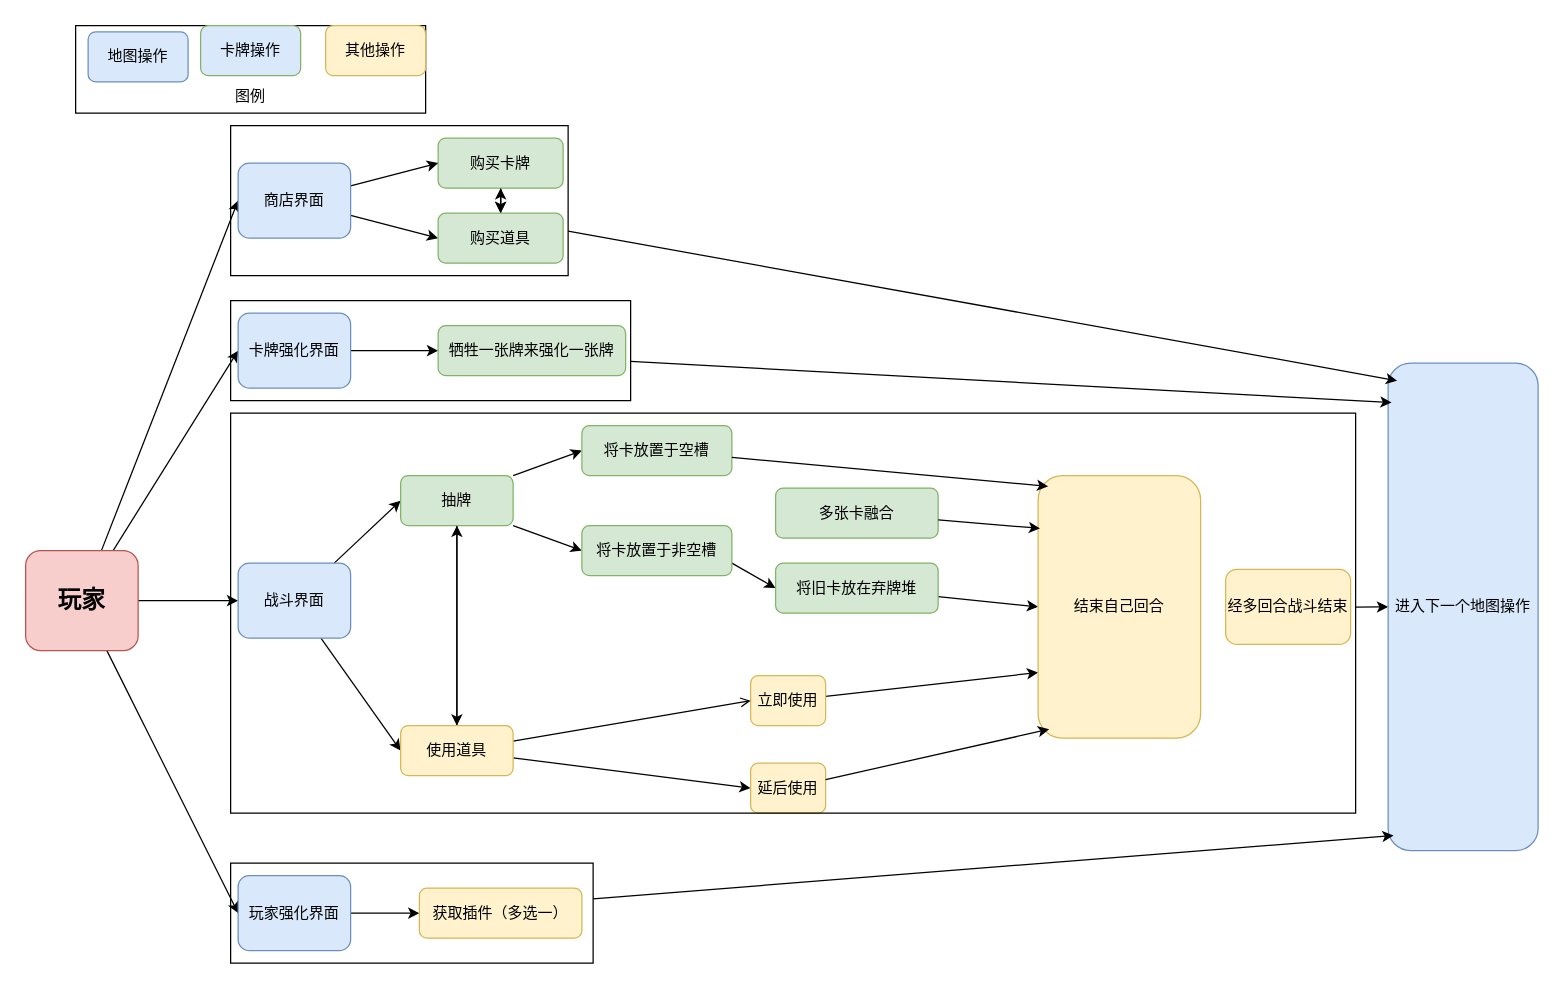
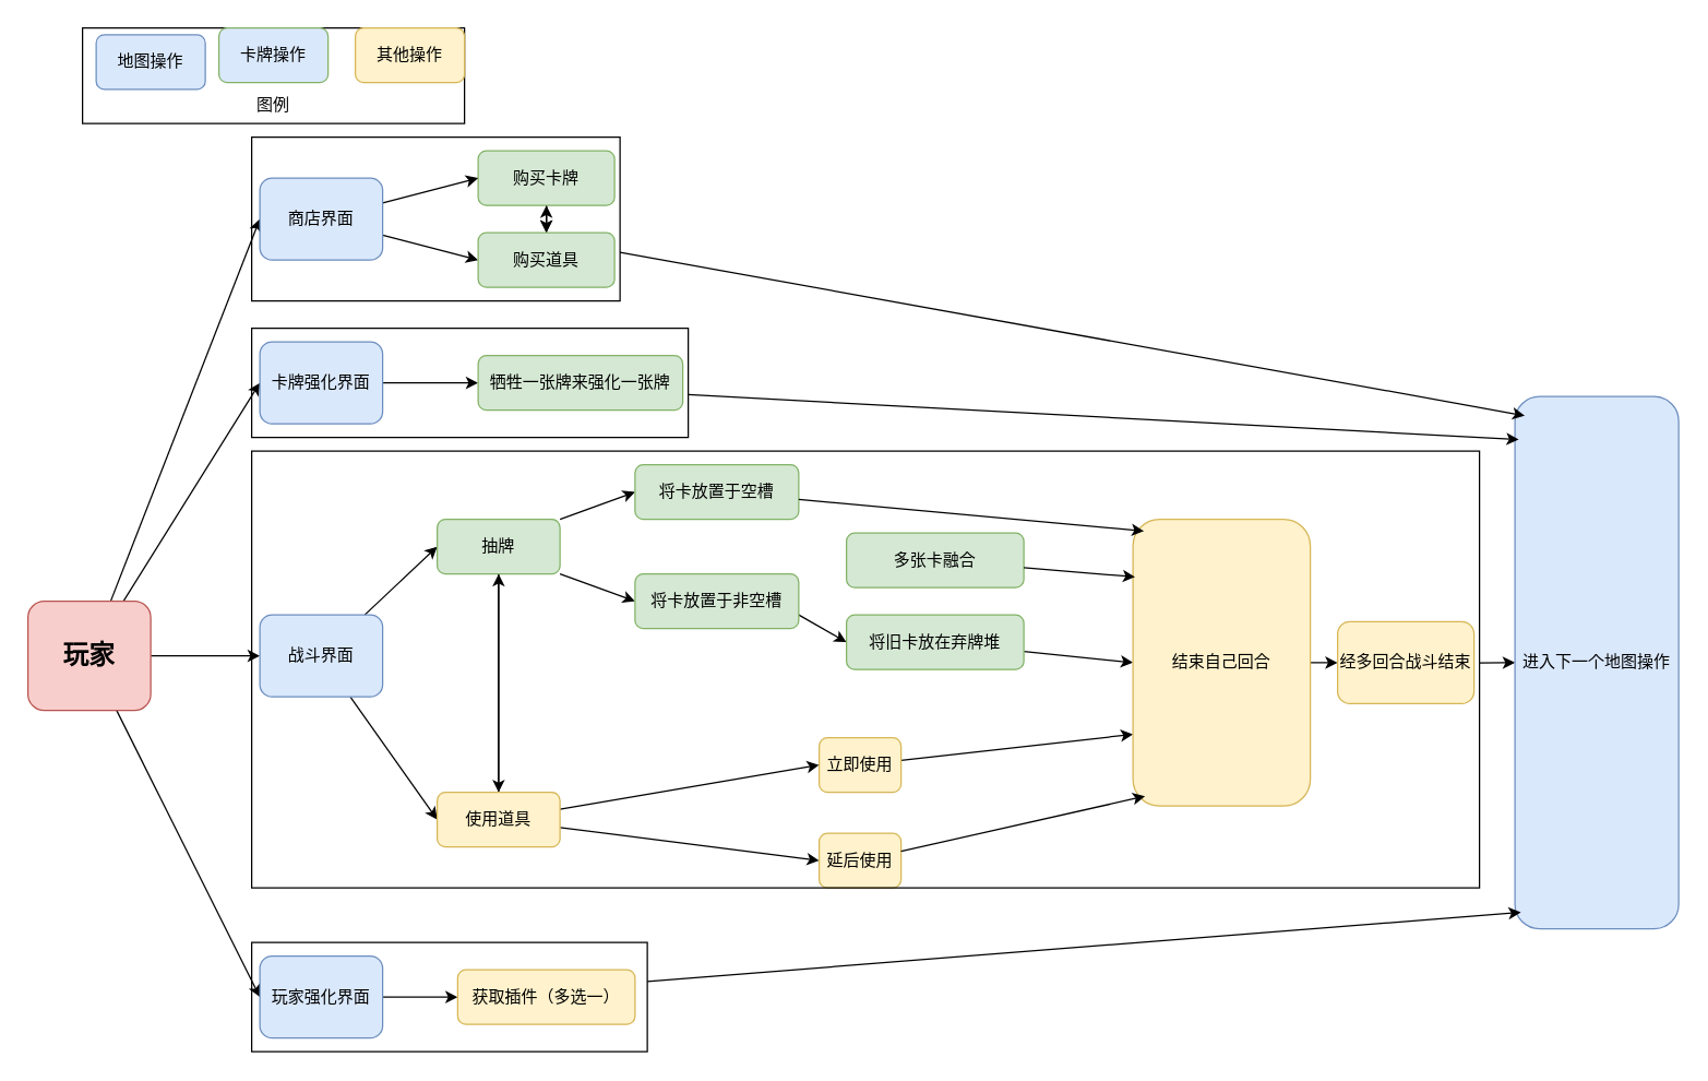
  <mxCell id="0" />
  <mxCell id="1" parent="0" />
  <mxCell id="2" style="edgeStyle=none;rounded=0;orthogonalLoop=1;jettySize=auto;html=1;entryX=0;entryY=0.5;entryDx=0;entryDy=0;" edge="1" parent="1" source="6" target="24"><mxGeometry relative="1" as="geometry" /></mxCell>
  <mxCell id="3" style="edgeStyle=none;rounded=0;orthogonalLoop=1;jettySize=auto;html=1;entryX=0;entryY=0.5;entryDx=0;entryDy=0;" edge="1" parent="1" source="6" target="18"><mxGeometry relative="1" as="geometry" /></mxCell>
  <mxCell id="4" style="edgeStyle=none;rounded=0;orthogonalLoop=1;jettySize=auto;html=1;entryX=0;entryY=0.5;entryDx=0;entryDy=0;" edge="1" parent="1" source="6" target="14"><mxGeometry relative="1" as="geometry" /></mxCell>
  <mxCell id="5" style="edgeStyle=none;rounded=0;orthogonalLoop=1;jettySize=auto;html=1;entryX=0;entryY=0.5;entryDx=0;entryDy=0;" edge="1" parent="1" source="6" target="16"><mxGeometry relative="1" as="geometry" /></mxCell>
  <mxCell id="6" value="&lt;b style=&quot;font-size: 19px;&quot;&gt;玩家&lt;/b&gt;" style="rounded=1;whiteSpace=wrap;html=1;fillColor=#f8cecc;strokeColor=#b85450;" vertex="1" parent="1"><mxGeometry x="20" y="440" width="90" height="80" as="geometry" /></mxCell>
  <mxCell id="7" value="&lt;div&gt;&lt;br&gt;&lt;/div&gt;&lt;div&gt;&lt;br&gt;&lt;/div&gt;&lt;div&gt;&lt;br&gt;&lt;/div&gt;&lt;div&gt;图例&lt;/div&gt;" style="rounded=0;whiteSpace=wrap;html=1;" vertex="1" parent="1"><mxGeometry width="280" height="70" as="geometry" x="60" y="20" /></mxCell>
  <mxCell id="8" value="地图操作" style="rounded=1;whiteSpace=wrap;html=1;fillColor=#dae8fc;strokeColor=#6c8ebf;" vertex="1" parent="1"><mxGeometry x="70" y="25" width="80" height="40" as="geometry" /></mxCell>
  <mxCell id="9" value="卡牌操作" style="rounded=1;whiteSpace=wrap;html=1;fillColor=#dae8fc;strokeColor=#82b366;" vertex="1" parent="1"><mxGeometry x="160" width="80" height="40" as="geometry" y="20" /></mxCell>
  <mxCell id="10" value="其他操作" style="rounded=1;whiteSpace=wrap;html=1;fillColor=#fff2cc;strokeColor=#d6b656;" vertex="1" parent="1"><mxGeometry x="260" width="80" height="40" as="geometry" y="20" /></mxCell>
  <mxCell id="11" style="edgeStyle=orthogonalEdgeStyle;rounded=0;orthogonalLoop=1;jettySize=auto;html=1;exitX=0.5;exitY=1;exitDx=0;exitDy=0;" edge="1" parent="1" source="7" target="7"><mxGeometry relative="1" as="geometry" /></mxCell>
  <mxCell id="12" style="edgeStyle=none;rounded=0;orthogonalLoop=1;jettySize=auto;html=1;entryX=0;entryY=0.5;entryDx=0;entryDy=0;" edge="1" parent="1" source="14" target="32"><mxGeometry relative="1" as="geometry" /></mxCell>
  <mxCell id="13" style="edgeStyle=none;rounded=0;orthogonalLoop=1;jettySize=auto;html=1;entryX=0;entryY=0.5;entryDx=0;entryDy=0;" edge="1" parent="1" source="14" target="38"><mxGeometry relative="1" as="geometry" /></mxCell>
  <mxCell id="14" value="战斗界面" style="rounded=1;whiteSpace=wrap;html=1;fillColor=#dae8fc;strokeColor=#6c8ebf;" vertex="1" parent="1"><mxGeometry x="190" y="450" width="90" height="60" as="geometry" /></mxCell>
  <mxCell id="15" style="edgeStyle=none;rounded=0;orthogonalLoop=1;jettySize=auto;html=1;" edge="1" parent="1" source="16" target="28"><mxGeometry relative="1" as="geometry" /></mxCell>
  <mxCell id="16" value="玩家强化界面" style="rounded=1;whiteSpace=wrap;html=1;fillColor=#dae8fc;strokeColor=#6c8ebf;" vertex="1" parent="1"><mxGeometry x="190" y="700" width="90" height="60" as="geometry" /></mxCell>
  <mxCell id="17" style="edgeStyle=none;rounded=0;orthogonalLoop=1;jettySize=auto;html=1;" edge="1" parent="1" source="18" target="27"><mxGeometry relative="1" as="geometry" /></mxCell>
  <mxCell id="18" value="卡牌强化界面" style="rounded=1;whiteSpace=wrap;html=1;fillColor=#dae8fc;strokeColor=#6c8ebf;" vertex="1" parent="1"><mxGeometry x="190" y="250" width="90" height="60" as="geometry" /></mxCell>
  <mxCell id="19" style="edgeStyle=none;rounded=0;orthogonalLoop=1;jettySize=auto;html=1;entryX=0.5;entryY=0;entryDx=0;entryDy=0;" edge="1" parent="1" source="21" target="26"><mxGeometry relative="1" as="geometry" /></mxCell>
  <mxCell id="20" style="edgeStyle=none;rounded=0;orthogonalLoop=1;jettySize=auto;html=1;entryX=0.5;entryY=0;entryDx=0;entryDy=0;" edge="1" parent="1" source="21" target="26"><mxGeometry relative="1" as="geometry" /></mxCell>
  <mxCell id="21" value="购买卡牌" style="rounded=1;whiteSpace=wrap;html=1;fillColor=#d5e8d4;strokeColor=#82b366;" vertex="1" parent="1"><mxGeometry x="350" y="110" width="100" height="40" as="geometry" /></mxCell>
  <mxCell id="22" style="edgeStyle=none;rounded=0;orthogonalLoop=1;jettySize=auto;html=1;entryX=0;entryY=0.5;entryDx=0;entryDy=0;" edge="1" parent="1" source="24" target="21"><mxGeometry relative="1" as="geometry" /></mxCell>
  <mxCell id="23" style="edgeStyle=none;rounded=0;orthogonalLoop=1;jettySize=auto;html=1;entryX=0;entryY=0.5;entryDx=0;entryDy=0;" edge="1" parent="1" source="24" target="26"><mxGeometry relative="1" as="geometry" /></mxCell>
  <mxCell id="24" value="商店界面" style="rounded=1;whiteSpace=wrap;html=1;fillColor=#dae8fc;strokeColor=#6c8ebf;" vertex="1" parent="1"><mxGeometry x="190" y="130" width="90" height="60" as="geometry" /></mxCell>
  <mxCell id="25" style="edgeStyle=none;rounded=0;orthogonalLoop=1;jettySize=auto;html=1;" edge="1" parent="1" source="26"><mxGeometry relative="1" as="geometry"><mxPoint x="400" y="150" as="targetPoint" /></mxGeometry></mxCell>
  <mxCell id="26" value="购买道具" style="rounded=1;whiteSpace=wrap;html=1;fillColor=#d5e8d4;strokeColor=#82b366;" vertex="1" parent="1"><mxGeometry x="350" y="170" width="100" height="40" as="geometry" /></mxCell>
  <mxCell id="27" value="牺牲一张牌来强化一张牌" style="rounded=1;whiteSpace=wrap;html=1;fillColor=#d5e8d4;strokeColor=#82b366;" vertex="1" parent="1"><mxGeometry x="350" y="260" width="150" height="40" as="geometry" /></mxCell>
  <mxCell id="28" value="获取插件（多选一）" style="rounded=1;whiteSpace=wrap;html=1;fillColor=#fff2cc;strokeColor=#d6b656;" vertex="1" parent="1"><mxGeometry x="335" y="710" width="130" height="40" as="geometry" /></mxCell>
  <mxCell id="29" style="edgeStyle=none;rounded=0;orthogonalLoop=1;jettySize=auto;html=1;" edge="1" parent="1" source="32" target="38"><mxGeometry relative="1" as="geometry" /></mxCell>
  <mxCell id="30" style="edgeStyle=none;rounded=0;orthogonalLoop=1;jettySize=auto;html=1;entryX=0;entryY=0.5;entryDx=0;entryDy=0;exitX=1;exitY=0;exitDx=0;exitDy=0;" edge="1" parent="1" source="32" target="39"><mxGeometry relative="1" as="geometry" /></mxCell>
  <mxCell id="31" style="edgeStyle=none;rounded=0;orthogonalLoop=1;jettySize=auto;html=1;entryX=0;entryY=0.5;entryDx=0;entryDy=0;exitX=1;exitY=1;exitDx=0;exitDy=0;" edge="1" parent="1" source="32" target="41"><mxGeometry relative="1" as="geometry" /></mxCell>
  <mxCell id="32" value="抽牌" style="rounded=1;whiteSpace=wrap;html=1;fillColor=#d5e8d4;strokeColor=#82b366;" vertex="1" parent="1"><mxGeometry x="320" y="380" width="90" height="40" as="geometry" /></mxCell>
  <mxCell id="33" style="edgeStyle=none;rounded=0;orthogonalLoop=1;jettySize=auto;html=1;entryX=0;entryY=0.75;entryDx=0;entryDy=0;" edge="1" parent="1" source="34" target="47"><mxGeometry relative="1" as="geometry" /></mxCell>
  <mxCell id="34" value="立即使用" style="rounded=1;whiteSpace=wrap;html=1;fillColor=#fff2cc;strokeColor=#d6b656;" vertex="1" parent="1"><mxGeometry x="600" y="540" width="60" height="40" as="geometry" /></mxCell>
  <mxCell id="35" style="edgeStyle=none;rounded=0;orthogonalLoop=1;jettySize=auto;html=1;entryX=0.5;entryY=1;entryDx=0;entryDy=0;" edge="1" parent="1" source="38" target="32"><mxGeometry relative="1" as="geometry" /></mxCell>
- <mxCell id="36" style="edgeStyle=none;rounded=0;orthogonalLoop=1;jettySize=auto;html=1;entryX=0;entryY=0.5;entryDx=0;entryDy=0;endArrow=open;" edge="1" parent="1" source="38" target="34"><mxGeometry relative="1" as="geometry" /></mxCell>
+ <mxCell id="36" style="edgeStyle=none;rounded=0;orthogonalLoop=1;jettySize=auto;html=1;entryX=0;entryY=0.5;entryDx=0;entryDy=0;" edge="1" parent="1" source="38" target="34"><mxGeometry relative="1" as="geometry" /></mxCell>
  <mxCell id="37" style="edgeStyle=none;rounded=0;orthogonalLoop=1;jettySize=auto;html=1;entryX=0;entryY=0.5;entryDx=0;entryDy=0;" edge="1" parent="1" source="38" target="45"><mxGeometry relative="1" as="geometry" /></mxCell>
  <mxCell id="38" value="使用道具" style="rounded=1;whiteSpace=wrap;html=1;fillColor=#fff2cc;strokeColor=#d6b656;" vertex="1" parent="1"><mxGeometry x="320" y="580" width="90" height="40" as="geometry" /></mxCell>
  <mxCell id="39" value="将卡放置于空槽" style="rounded=1;whiteSpace=wrap;html=1;fillColor=#d5e8d4;strokeColor=#82b366;" vertex="1" parent="1"><mxGeometry x="465" y="340" width="120" height="40" as="geometry" /></mxCell>
  <mxCell id="40" style="edgeStyle=none;rounded=0;orthogonalLoop=1;jettySize=auto;html=1;entryX=0;entryY=0.5;entryDx=0;entryDy=0;exitX=1;exitY=0.75;exitDx=0;exitDy=0;" edge="1" parent="1" source="41" target="44"><mxGeometry relative="1" as="geometry"><mxPoint x="590" y="450" as="sourcePoint" /></mxGeometry></mxCell>
  <mxCell id="41" value="将卡放置于非空槽" style="rounded=1;whiteSpace=wrap;html=1;fillColor=#d5e8d4;strokeColor=#82b366;" vertex="1" parent="1"><mxGeometry x="465" y="420" width="120" height="40" as="geometry" /></mxCell>
  <mxCell id="42" value="多张卡融合" style="rounded=1;whiteSpace=wrap;html=1;fillColor=#d5e8d4;strokeColor=#82b366;" vertex="1" parent="1"><mxGeometry x="620" y="390" width="130" height="40" as="geometry" /></mxCell>
  <mxCell id="43" style="edgeStyle=none;rounded=0;orthogonalLoop=1;jettySize=auto;html=1;entryX=0;entryY=0.5;entryDx=0;entryDy=0;" edge="1" parent="1" source="44" target="47"><mxGeometry relative="1" as="geometry" /></mxCell>
  <mxCell id="44" value="将旧卡放在弃牌堆" style="rounded=1;whiteSpace=wrap;html=1;fillColor=#d5e8d4;strokeColor=#82b366;" vertex="1" parent="1"><mxGeometry x="620" y="450" width="130" height="40" as="geometry" /></mxCell>
  <mxCell id="45" value="延后使用" style="rounded=1;whiteSpace=wrap;html=1;fillColor=#fff2cc;strokeColor=#d6b656;" vertex="1" parent="1"><mxGeometry x="600" y="610" width="60" height="40" as="geometry" /></mxCell>
+ <mxCell id="46" style="edgeStyle=none;rounded=0;orthogonalLoop=1;jettySize=auto;html=1;entryX=0;entryY=0.5;entryDx=0;entryDy=0;" edge="1" parent="1" source="47" target="56"><mxGeometry relative="1" as="geometry" /></mxCell>
  <mxCell id="47" value="结束自己回合" style="rounded=1;whiteSpace=wrap;html=1;fillColor=#fff2cc;strokeColor=#d6b656;" vertex="1" parent="1"><mxGeometry x="830" y="380" width="130" height="210" as="geometry" /></mxCell>
  <mxCell id="48" style="edgeStyle=none;rounded=0;orthogonalLoop=1;jettySize=auto;html=1;entryX=0.062;entryY=0.041;entryDx=0;entryDy=0;entryPerimeter=0;" edge="1" parent="1" source="39" target="47"><mxGeometry relative="1" as="geometry" /></mxCell>
  <mxCell id="49" style="edgeStyle=none;rounded=0;orthogonalLoop=1;jettySize=auto;html=1;entryX=0.012;entryY=0.201;entryDx=0;entryDy=0;entryPerimeter=0;" edge="1" parent="1" source="42" target="47"><mxGeometry relative="1" as="geometry" /></mxCell>
  <mxCell id="50" style="edgeStyle=none;rounded=0;orthogonalLoop=1;jettySize=auto;html=1;entryX=0.068;entryY=0.966;entryDx=0;entryDy=0;entryPerimeter=0;" edge="1" parent="1" source="45" target="47"><mxGeometry relative="1" as="geometry" /></mxCell>
  <mxCell id="51" value="" style="rounded=0;whiteSpace=wrap;html=1;fillColor=none;" vertex="1" parent="1"><mxGeometry x="184" y="240" width="320" height="80" as="geometry" /></mxCell>
  <mxCell id="52" style="edgeStyle=none;rounded=0;orthogonalLoop=1;jettySize=auto;html=1;entryX=0;entryY=0.5;entryDx=0;entryDy=0;" edge="1" parent="1" source="53" target="57"><mxGeometry relative="1" as="geometry" /></mxCell>
  <mxCell id="53" value="" style="rounded=0;whiteSpace=wrap;html=1;fillColor=none;" vertex="1" parent="1"><mxGeometry x="184" y="330" width="900" height="320" as="geometry" /></mxCell>
  <mxCell id="54" value="" style="rounded=0;whiteSpace=wrap;html=1;fillColor=none;" vertex="1" parent="1"><mxGeometry x="184" y="690" width="290" height="80" as="geometry" /></mxCell>
  <mxCell id="55" value="" style="rounded=0;whiteSpace=wrap;html=1;fillColor=none;" vertex="1" parent="1"><mxGeometry x="184" y="100" width="270" height="120" as="geometry" /></mxCell>
  <mxCell id="56" value="经多回合战斗结束" style="rounded=1;whiteSpace=wrap;html=1;fillColor=#fff2cc;strokeColor=#d6b656;" vertex="1" parent="1"><mxGeometry x="980" y="455" width="100" height="60" as="geometry" /></mxCell>
  <mxCell id="57" value="进入下一个地图操作" style="rounded=1;whiteSpace=wrap;html=1;fillColor=#dae8fc;strokeColor=#6c8ebf;" vertex="1" parent="1"><mxGeometry x="1110" y="290" width="120" height="390" as="geometry" /></mxCell>
  <mxCell id="58" style="edgeStyle=none;rounded=0;orthogonalLoop=1;jettySize=auto;html=1;entryX=0.023;entryY=0.081;entryDx=0;entryDy=0;entryPerimeter=0;" edge="1" parent="1" source="51" target="57"><mxGeometry relative="1" as="geometry" /></mxCell>
  <mxCell id="59" style="edgeStyle=none;rounded=0;orthogonalLoop=1;jettySize=auto;html=1;entryX=0.036;entryY=0.969;entryDx=0;entryDy=0;entryPerimeter=0;" edge="1" parent="1" source="54" target="57"><mxGeometry relative="1" as="geometry" /></mxCell>
  <mxCell id="60" style="edgeStyle=none;rounded=0;orthogonalLoop=1;jettySize=auto;html=1;entryX=0.06;entryY=0.036;entryDx=0;entryDy=0;entryPerimeter=0;" edge="1" parent="1" source="55" target="57"><mxGeometry relative="1" as="geometry" /></mxCell>
